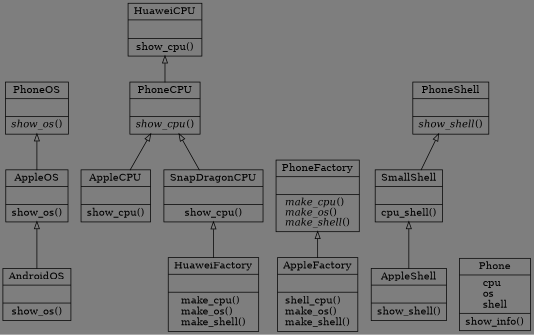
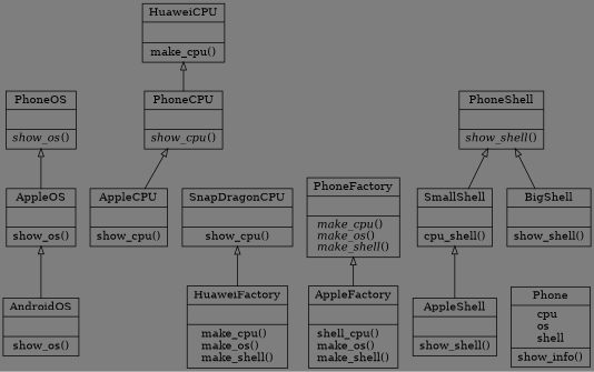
  digraph {
    bgcolor="#7e7e7e"
    rankdir=BT
    node [color=black fontcolor=black shape=record style=solid]
    edge [arrowhead=empty arrowtail=none]
    n1 [label=<{AndroidOS|<br ALIGN="LEFT"/>|show_os()<br ALIGN="LEFT"/>}>]
    n2 [label=<{AppleOS|<br ALIGN="LEFT"/>|show_os()<br ALIGN="LEFT"/>}>]
    n3 [label=<{PhoneOS|<br ALIGN="LEFT"/>|<I>show_os</I>()<br ALIGN="LEFT"/>}>]
    n4 [label=<{AppleCPU|<br ALIGN="LEFT"/>|show_cpu()<br ALIGN="LEFT"/>}>]
    n5 [label=<{PhoneCPU|<br ALIGN="LEFT"/>|<I>show_cpu</I>()<br ALIGN="LEFT"/>}>]
-   n6 [label=<{HuaweiCPU|<br ALIGN="LEFT"/>|show_cpu()<br ALIGN="LEFT"/>}>]
+   n6 [label=<{HuaweiCPU|<br ALIGN="LEFT"/>|make_cpu()<br ALIGN="LEFT"/>}>]
    n7 [label=<{AppleFactory|<br ALIGN="LEFT"/>|shell_cpu()<br ALIGN="LEFT"/>make_os()<br ALIGN="LEFT"/>make_shell()<br ALIGN="LEFT"/>}>]
    n8 [label=<{PhoneFactory|<br ALIGN="LEFT"/>|<I>make_cpu</I>()<br ALIGN="LEFT"/><I>make_os</I>()<br ALIGN="LEFT"/><I>make_shell</I>()<br ALIGN="LEFT"/>}>]
    n9 [label=<{AppleShell|<br ALIGN="LEFT"/>|show_shell()<br ALIGN="LEFT"/>}>]
    n10 [label=<{SmallShell|<br ALIGN="LEFT"/>|cpu_shell()<br ALIGN="LEFT"/>}>]
    n11 [label=<{PhoneShell|<br ALIGN="LEFT"/>|<I>show_shell</I>()<br ALIGN="LEFT"/>}>]
+   n12 [label=<{BigShell|<br ALIGN="LEFT"/>|show_shell()<br ALIGN="LEFT"/>}>]
    n13 [label=<{HuaweiFactory|<br ALIGN="LEFT"/>|make_cpu()<br ALIGN="LEFT"/>make_os()<br ALIGN="LEFT"/>make_shell()<br ALIGN="LEFT"/>}>]
    n14 [label=<{SnapDragonCPU|<br ALIGN="LEFT"/>|show_cpu()<br ALIGN="LEFT"/>}>]
    n15 [label=<{Phone|cpu<br ALIGN="LEFT"/>os<br ALIGN="LEFT"/>shell<br ALIGN="LEFT"/>|show_info()<br ALIGN="LEFT"/>}>]
    n1 -> n2
    n2 -> n3
    n4 -> n5
    n5 -> n6
    n7 -> n8
    n9 -> n10
    n10 -> n11
+   n12 -> n11
    n13 -> n14
-   n14 -> n5
  }
